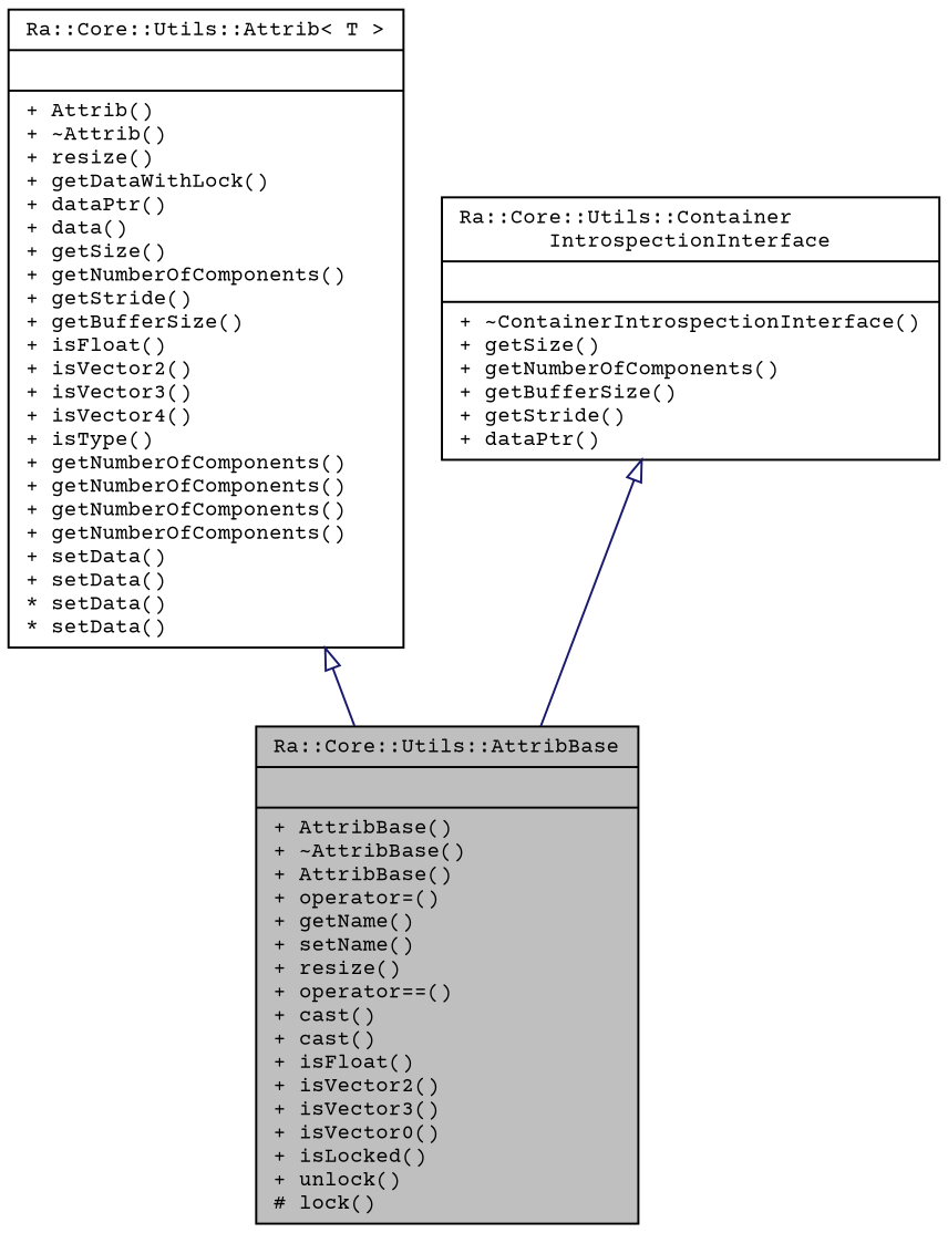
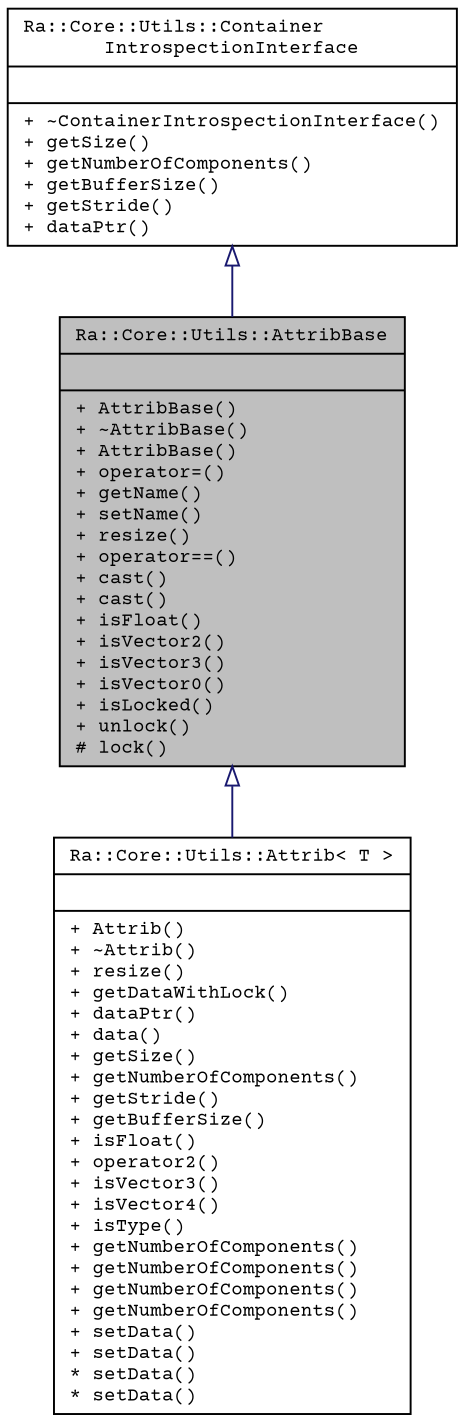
  digraph {
    fontname="Courier Prime"
    node [color=black fillcolor=white fontname="Courier Prime" fontsize=10 shape=record style=filled]
    edge [arrowtail=onormal color=midnightblue dir=back fontname="Courier Prime" fontsize=10 labelfontname=Helvetica labelfontsize=10 style=solid]
    n1 [fillcolor=grey75 fontcolor=black height=0.2 label="{Ra::Core::Utils::AttribBase\n||+ AttribBase()\l+ ~AttribBase()\l+ AttribBase()\l+ operator=()\l+ getName()\l+ setName()\l+ resize()\l+ operator==()\l+ cast()\l+ cast()\l+ isFloat()\l+ isVector2()\l+ isVector3()\l+ isVector0()\l+ isLocked()\l+ unlock()\l# lock()\l}" width=0.4]
-   n2 [height=0.2 label="{Ra::Core::Utils::Attrib\< T \>\n||+ Attrib()\l+ ~Attrib()\l+ resize()\l+ getDataWithLock()\l+ dataPtr()\l+ data()\l+ getSize()\l+ getNumberOfComponents()\l+ getStride()\l+ getBufferSize()\l+ isFloat()\l+ isVector2()\l+ isVector3()\l+ isVector4()\l+ isType()\l+ getNumberOfComponents()\l+ getNumberOfComponents()\l+ getNumberOfComponents()\l+ getNumberOfComponents()\l+ setData()\l+ setData()\l* setData()\l* setData()\l}" width=0.4]
+   n2 [height=0.2 label="{Ra::Core::Utils::Attrib\< T \>\n||+ Attrib()\l+ ~Attrib()\l+ resize()\l+ getDataWithLock()\l+ dataPtr()\l+ data()\l+ getSize()\l+ getNumberOfComponents()\l+ getStride()\l+ getBufferSize()\l+ isFloat()\l+ operator2()\l+ isVector3()\l+ isVector4()\l+ isType()\l+ getNumberOfComponents()\l+ getNumberOfComponents()\l+ getNumberOfComponents()\l+ getNumberOfComponents()\l+ setData()\l+ setData()\l* setData()\l* setData()\l}" width=0.4]
    n3 [height=0.2 label="{Ra::Core::Utils::Container\lIntrospectionInterface\n||+ ~ContainerIntrospectionInterface()\l+ getSize()\l+ getNumberOfComponents()\l+ getBufferSize()\l+ getStride()\l+ dataPtr()\l}" width=0.4]
-   n2 -> n1
+   n1 -> n2
    n3 -> n1
  }
